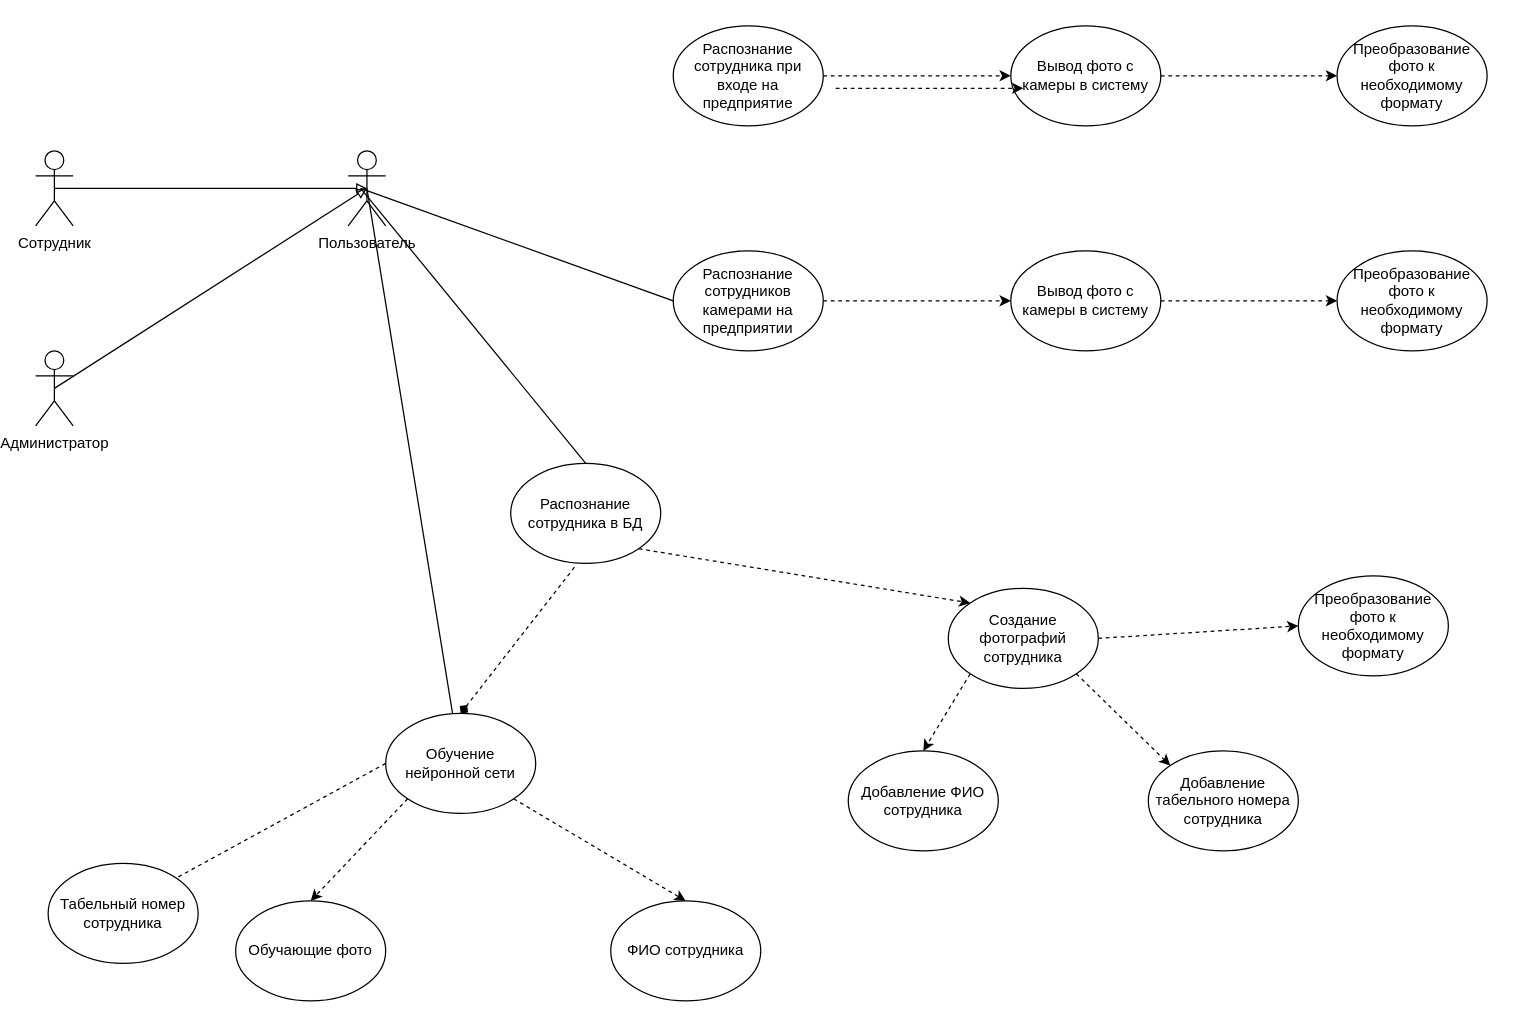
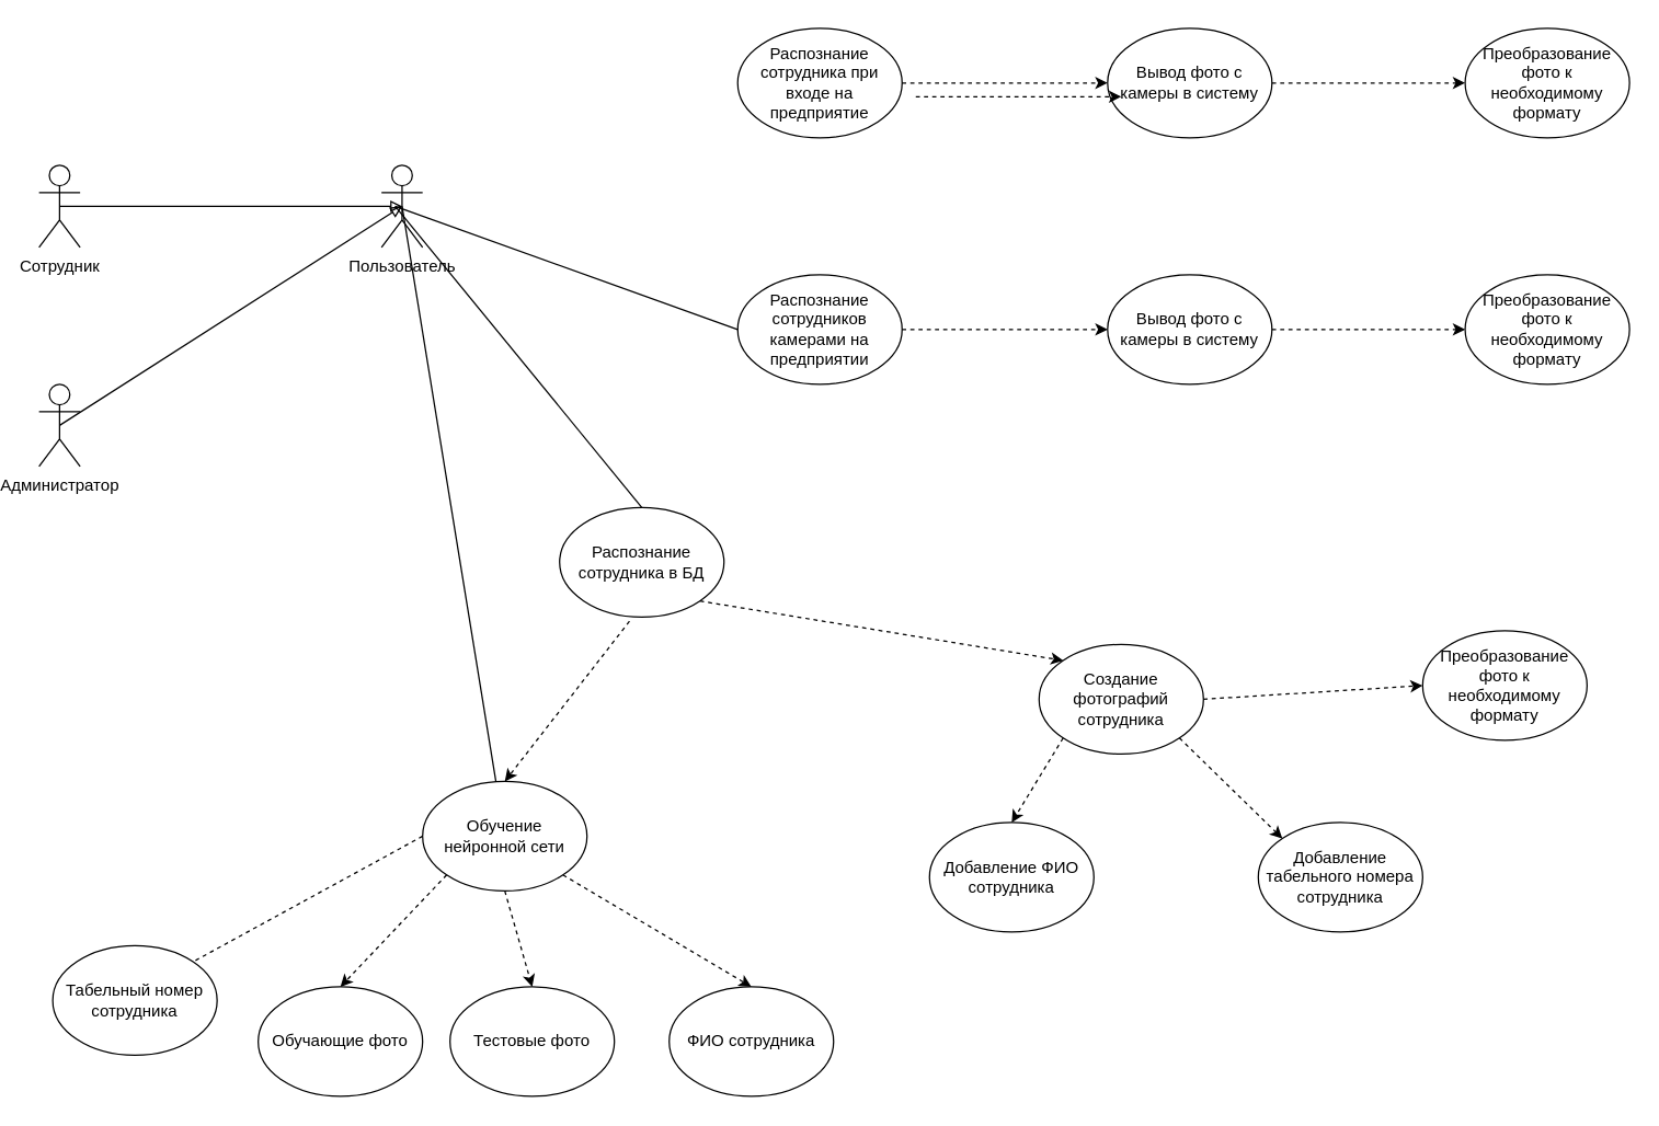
  <mxCell id="0" />
  <mxCell id="1" parent="0" />
  <mxCell id="2" value="Сотрудник" style="shape=umlActor;verticalLabelPosition=bottom;verticalAlign=top;html=1;outlineConnect=0;" parent="1" vertex="1"><mxGeometry x="20" y="120" width="30" height="60" as="geometry" /></mxCell>
  <mxCell id="3" value="Пользователь" style="shape=umlActor;verticalLabelPosition=bottom;verticalAlign=top;html=1;outlineConnect=0;" parent="1" vertex="1"><mxGeometry x="270" y="120" width="30" height="60" as="geometry" /></mxCell>
  <mxCell id="4" style="edgeStyle=none;shape=connector;rounded=0;orthogonalLoop=1;jettySize=auto;html=1;labelBackgroundColor=default;strokeColor=default;align=center;verticalAlign=middle;fontFamily=Helvetica;fontSize=11;fontColor=default;endArrow=block;endFill=0;exitX=0.5;exitY=0.5;exitDx=0;exitDy=0;exitPerimeter=0;entryX=0.5;entryY=0.5;entryDx=0;entryDy=0;entryPerimeter=0;" parent="1" source="2" target="3" edge="1"><mxGeometry relative="1" as="geometry"><mxPoint x="60" y="350" as="sourcePoint" /><mxPoint x="320" y="404" as="targetPoint" /></mxGeometry></mxCell>
  <mxCell id="5" value="Администратор" style="shape=umlActor;verticalLabelPosition=bottom;verticalAlign=top;html=1;" parent="1" vertex="1"><mxGeometry x="20" y="280" width="30" height="60" as="geometry" /></mxCell>
  <mxCell id="6" style="edgeStyle=none;shape=connector;rounded=0;orthogonalLoop=1;jettySize=auto;html=1;labelBackgroundColor=default;strokeColor=default;align=center;verticalAlign=middle;fontFamily=Helvetica;fontSize=11;fontColor=default;endArrow=block;endFill=0;exitX=0.5;exitY=0.5;exitDx=0;exitDy=0;exitPerimeter=0;entryX=0.5;entryY=0.5;entryDx=0;entryDy=0;entryPerimeter=0;" parent="1" source="5" target="3" edge="1"><mxGeometry relative="1" as="geometry"><mxPoint x="45" y="160" as="sourcePoint" /><mxPoint x="295" y="160" as="targetPoint" /></mxGeometry></mxCell>
  <mxCell id="7" value="" style="endArrow=none;html=1;rounded=0;exitX=0.5;exitY=0.5;exitDx=0;exitDy=0;exitPerimeter=0;" parent="1" source="3" target="14" edge="1"><mxGeometry width="50" height="50" relative="1" as="geometry"><mxPoint x="430" y="140" as="sourcePoint" /><mxPoint x="520" y="110" as="targetPoint" /></mxGeometry></mxCell>
  <mxCell id="8" value="Распознание сотрудника при входе на предприятие" style="ellipse;whiteSpace=wrap;html=1;" parent="1" vertex="1"><mxGeometry x="530" y="20" width="120" height="80" as="geometry" /></mxCell>
  <mxCell id="9" value="Распознание сотрудников камерами на предприятии" style="ellipse;whiteSpace=wrap;html=1;" parent="1" vertex="1"><mxGeometry x="530" y="200" width="120" height="80" as="geometry" /></mxCell>
  <mxCell id="10" value="Распознание сотрудника в БД" style="ellipse;whiteSpace=wrap;html=1;" parent="1" vertex="1"><mxGeometry x="400" y="370" width="120" height="80" as="geometry" /></mxCell>
  <mxCell id="11" value="" style="endArrow=none;html=1;rounded=0;entryX=0;entryY=0.5;entryDx=0;entryDy=0;" parent="1" target="9" edge="1"><mxGeometry width="50" height="50" relative="1" as="geometry"><mxPoint x="280" y="150" as="sourcePoint" /><mxPoint x="532" y="122" as="targetPoint" /></mxGeometry></mxCell>
  <mxCell id="12" value="" style="endArrow=none;html=1;rounded=0;entryX=0.5;entryY=0;entryDx=0;entryDy=0;" parent="1" target="10" edge="1"><mxGeometry width="50" height="50" relative="1" as="geometry"><mxPoint x="280" y="150" as="sourcePoint" /><mxPoint x="542" y="132" as="targetPoint" /></mxGeometry></mxCell>
  <mxCell id="13" value="Создание фотографий сотрудника" style="ellipse;whiteSpace=wrap;html=1;" parent="1" vertex="1"><mxGeometry x="750" y="470" width="120" height="80" as="geometry" /></mxCell>
  <mxCell id="14" value="Обучение нейронной сети" style="ellipse;whiteSpace=wrap;html=1;" parent="1" vertex="1"><mxGeometry x="300" y="570" width="120" height="80" as="geometry" /></mxCell>
  <mxCell id="15" value="Обучающие фото&lt;br&gt;" style="ellipse;whiteSpace=wrap;html=1;" parent="1" vertex="1"><mxGeometry x="180" y="720" width="120" height="80" as="geometry" /></mxCell>
+ <mxCell id="16" value="Тестовые фото" style="ellipse;whiteSpace=wrap;html=1;" parent="1" vertex="1"><mxGeometry x="320" y="720" width="120" height="80" as="geometry" /></mxCell>
  <mxCell id="17" value="ФИО сотрудника" style="ellipse;whiteSpace=wrap;html=1;" parent="1" vertex="1"><mxGeometry x="480" y="720" width="120" height="80" as="geometry" /></mxCell>
  <mxCell id="18" value="Табельный номер сотрудника" style="ellipse;whiteSpace=wrap;html=1;" parent="1" vertex="1"><mxGeometry x="30" y="690" width="120" height="80" as="geometry" /></mxCell>
  <mxCell id="19" style="rounded=0;orthogonalLoop=1;jettySize=auto;html=1;exitX=0;exitY=0.5;exitDx=0;exitDy=0;entryX=1;entryY=0;entryDx=0;entryDy=0;dashed=1;endArrow=none;" parent="1" source="14" target="18" edge="1"><mxGeometry relative="1" as="geometry"><mxPoint x="190" y="600" as="sourcePoint" /><mxPoint x="253" y="622" as="targetPoint" /></mxGeometry></mxCell>
  <mxCell id="20" style="rounded=0;orthogonalLoop=1;jettySize=auto;html=1;exitX=0;exitY=1;exitDx=0;exitDy=0;entryX=0.5;entryY=0;entryDx=0;entryDy=0;dashed=1;" parent="1" source="14" target="15" edge="1"><mxGeometry relative="1" as="geometry"><mxPoint x="310" y="620" as="sourcePoint" /><mxPoint x="142" y="712" as="targetPoint" /></mxGeometry></mxCell>
+ <mxCell id="21" style="rounded=0;orthogonalLoop=1;jettySize=auto;html=1;exitX=0.5;exitY=1;exitDx=0;exitDy=0;entryX=0.5;entryY=0;entryDx=0;entryDy=0;dashed=1;" parent="1" source="14" target="16" edge="1"><mxGeometry relative="1" as="geometry"><mxPoint x="320" y="630" as="sourcePoint" /><mxPoint x="152" y="722" as="targetPoint" /></mxGeometry></mxCell>
  <mxCell id="22" style="rounded=0;orthogonalLoop=1;jettySize=auto;html=1;exitX=1;exitY=1;exitDx=0;exitDy=0;entryX=0.5;entryY=0;entryDx=0;entryDy=0;dashed=1;" parent="1" source="14" target="17" edge="1"><mxGeometry relative="1" as="geometry"><mxPoint x="330" y="640" as="sourcePoint" /><mxPoint x="162" y="732" as="targetPoint" /></mxGeometry></mxCell>
- <mxCell id="23" style="rounded=0;orthogonalLoop=1;jettySize=auto;html=1;exitX=0.425;exitY=1.038;exitDx=0;exitDy=0;entryX=0.5;entryY=0;entryDx=0;entryDy=0;dashed=1;exitPerimeter=0;endArrow=diamond;" parent="1" source="10" target="14" edge="1"><mxGeometry relative="1" as="geometry"><mxPoint x="340" y="650" as="sourcePoint" /><mxPoint x="172" y="742" as="targetPoint" /></mxGeometry></mxCell>
+ <mxCell id="23" style="rounded=0;orthogonalLoop=1;jettySize=auto;html=1;exitX=0.425;exitY=1.038;exitDx=0;exitDy=0;entryX=0.5;entryY=0;entryDx=0;entryDy=0;dashed=1;exitPerimeter=0;" parent="1" source="10" target="14" edge="1"><mxGeometry relative="1" as="geometry"><mxPoint x="340" y="650" as="sourcePoint" /><mxPoint x="172" y="742" as="targetPoint" /></mxGeometry></mxCell>
  <mxCell id="24" style="rounded=0;orthogonalLoop=1;jettySize=auto;html=1;exitX=1;exitY=1;exitDx=0;exitDy=0;entryX=0;entryY=0;entryDx=0;entryDy=0;dashed=1;" parent="1" source="10" target="13" edge="1"><mxGeometry relative="1" as="geometry"><mxPoint x="350" y="660" as="sourcePoint" /><mxPoint x="182" y="752" as="targetPoint" /></mxGeometry></mxCell>
  <mxCell id="25" value="Добавление ФИО сотрудника" style="ellipse;whiteSpace=wrap;html=1;" parent="1" vertex="1"><mxGeometry x="670" y="600" width="120" height="80" as="geometry" /></mxCell>
  <mxCell id="26" value="Добавление табельного номера сотрудника" style="ellipse;whiteSpace=wrap;html=1;" parent="1" vertex="1"><mxGeometry x="910" y="600" width="120" height="80" as="geometry" /></mxCell>
  <mxCell id="27" style="rounded=0;orthogonalLoop=1;jettySize=auto;html=1;exitX=0;exitY=1;exitDx=0;exitDy=0;entryX=0.5;entryY=0;entryDx=0;entryDy=0;dashed=1;" parent="1" source="13" target="25" edge="1"><mxGeometry relative="1" as="geometry"><mxPoint x="512" y="448" as="sourcePoint" /><mxPoint x="778" y="492" as="targetPoint" /></mxGeometry></mxCell>
  <mxCell id="28" style="rounded=0;orthogonalLoop=1;jettySize=auto;html=1;exitX=1;exitY=1;exitDx=0;exitDy=0;entryX=0;entryY=0;entryDx=0;entryDy=0;dashed=1;" parent="1" source="13" target="26" edge="1"><mxGeometry relative="1" as="geometry"><mxPoint x="522" y="458" as="sourcePoint" /><mxPoint x="788" y="502" as="targetPoint" /></mxGeometry></mxCell>
  <mxCell id="29" value="Вывод фото с камеры в систему" style="ellipse;whiteSpace=wrap;html=1;" vertex="1" parent="1"><mxGeometry x="800" y="20" width="120" height="80" as="geometry" /></mxCell>
  <mxCell id="30" value="Преобразование фото к необходимому формату" style="ellipse;whiteSpace=wrap;html=1;" vertex="1" parent="1"><mxGeometry x="1061" y="20" width="120" height="80" as="geometry" /></mxCell>
  <mxCell id="31" value="Преобразование фото к необходимому формату" style="ellipse;whiteSpace=wrap;html=1;" vertex="1" parent="1"><mxGeometry x="1030" y="460" width="120" height="80" as="geometry" /></mxCell>
  <mxCell id="32" style="rounded=0;orthogonalLoop=1;jettySize=auto;html=1;exitX=1;exitY=0.5;exitDx=0;exitDy=0;entryX=0;entryY=0.5;entryDx=0;entryDy=0;dashed=1;" edge="1" parent="1" source="13" target="31"><mxGeometry relative="1" as="geometry"><mxPoint x="810" y="380" as="sourcePoint" /><mxPoint x="1076" y="424" as="targetPoint" /></mxGeometry></mxCell>
  <mxCell id="33" style="rounded=0;orthogonalLoop=1;jettySize=auto;html=1;exitX=1;exitY=0.5;exitDx=0;exitDy=0;entryX=0;entryY=0.5;entryDx=0;entryDy=0;dashed=1;" edge="1" parent="1" source="8" target="29"><mxGeometry relative="1" as="geometry"><mxPoint x="512" y="448" as="sourcePoint" /><mxPoint x="778" y="492" as="targetPoint" /></mxGeometry></mxCell>
  <mxCell id="34" style="rounded=0;orthogonalLoop=1;jettySize=auto;html=1;exitX=1;exitY=0.5;exitDx=0;exitDy=0;entryX=0;entryY=0.5;entryDx=0;entryDy=0;dashed=1;" edge="1" parent="1" source="29" target="30"><mxGeometry relative="1" as="geometry"><mxPoint x="522" y="458" as="sourcePoint" /><mxPoint x="788" y="502" as="targetPoint" /></mxGeometry></mxCell>
  <mxCell id="35" value="Вывод фото с камеры в систему" style="ellipse;whiteSpace=wrap;html=1;" vertex="1" parent="1"><mxGeometry x="800" y="200" width="120" height="80" as="geometry" /></mxCell>
  <mxCell id="36" value="Преобразование фото к необходимому формату" style="ellipse;whiteSpace=wrap;html=1;" vertex="1" parent="1"><mxGeometry x="1061" y="200" width="120" height="80" as="geometry" /></mxCell>
  <mxCell id="37" style="rounded=0;orthogonalLoop=1;jettySize=auto;html=1;exitX=1;exitY=0.5;exitDx=0;exitDy=0;entryX=0;entryY=0.5;entryDx=0;entryDy=0;dashed=1;" edge="1" parent="1" source="35" target="36"><mxGeometry relative="1" as="geometry"><mxPoint x="522" y="638" as="sourcePoint" /><mxPoint x="788" y="682" as="targetPoint" /></mxGeometry></mxCell>
  <mxCell id="38" style="rounded=0;orthogonalLoop=1;jettySize=auto;html=1;exitX=1;exitY=0.5;exitDx=0;exitDy=0;entryX=0;entryY=0.5;entryDx=0;entryDy=0;dashed=1;" edge="1" parent="1"><mxGeometry relative="1" as="geometry"><mxPoint x="660" y="70" as="sourcePoint" /><mxPoint x="810" y="70" as="targetPoint" /></mxGeometry></mxCell>
  <mxCell id="39" style="rounded=0;orthogonalLoop=1;jettySize=auto;html=1;exitX=1;exitY=0.5;exitDx=0;exitDy=0;entryX=0;entryY=0.5;entryDx=0;entryDy=0;dashed=1;" edge="1" parent="1" source="9" target="35"><mxGeometry relative="1" as="geometry"><mxPoint x="650" y="250" as="sourcePoint" /><mxPoint x="800" y="250" as="targetPoint" /></mxGeometry></mxCell>
